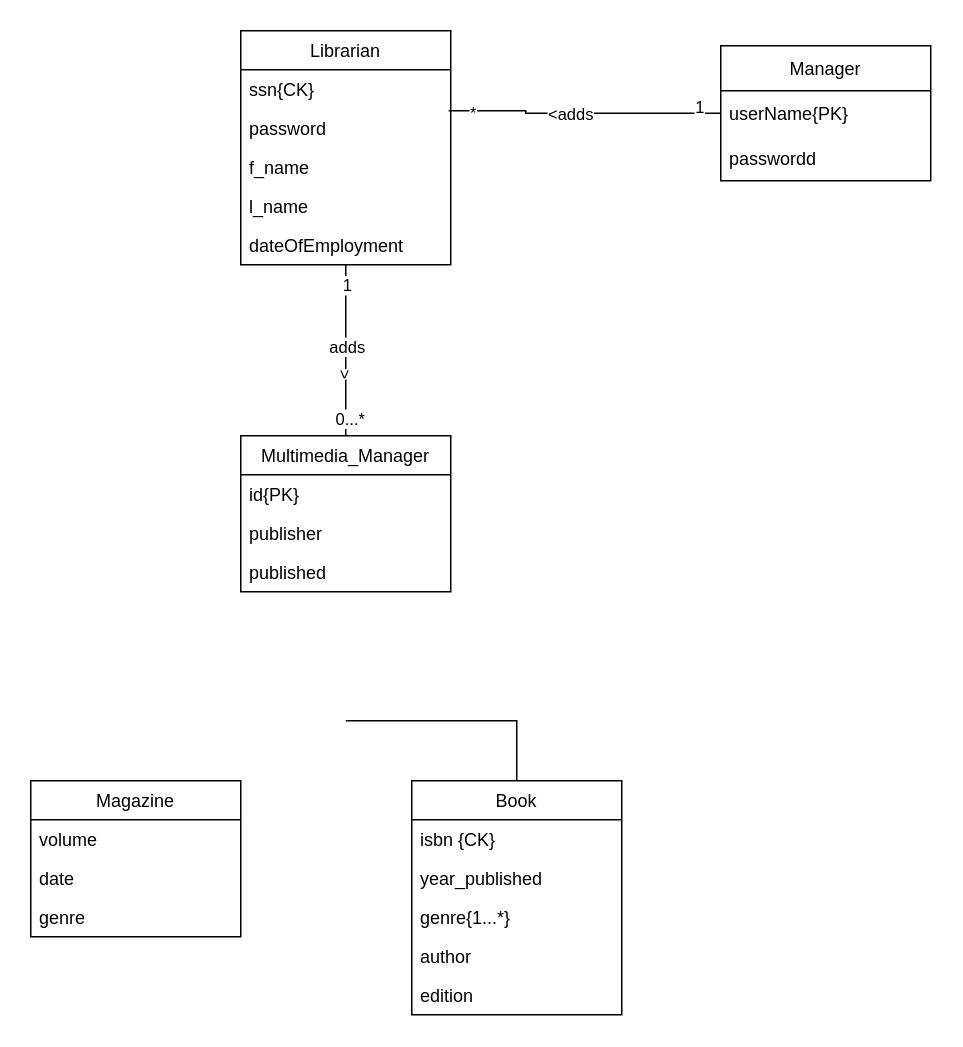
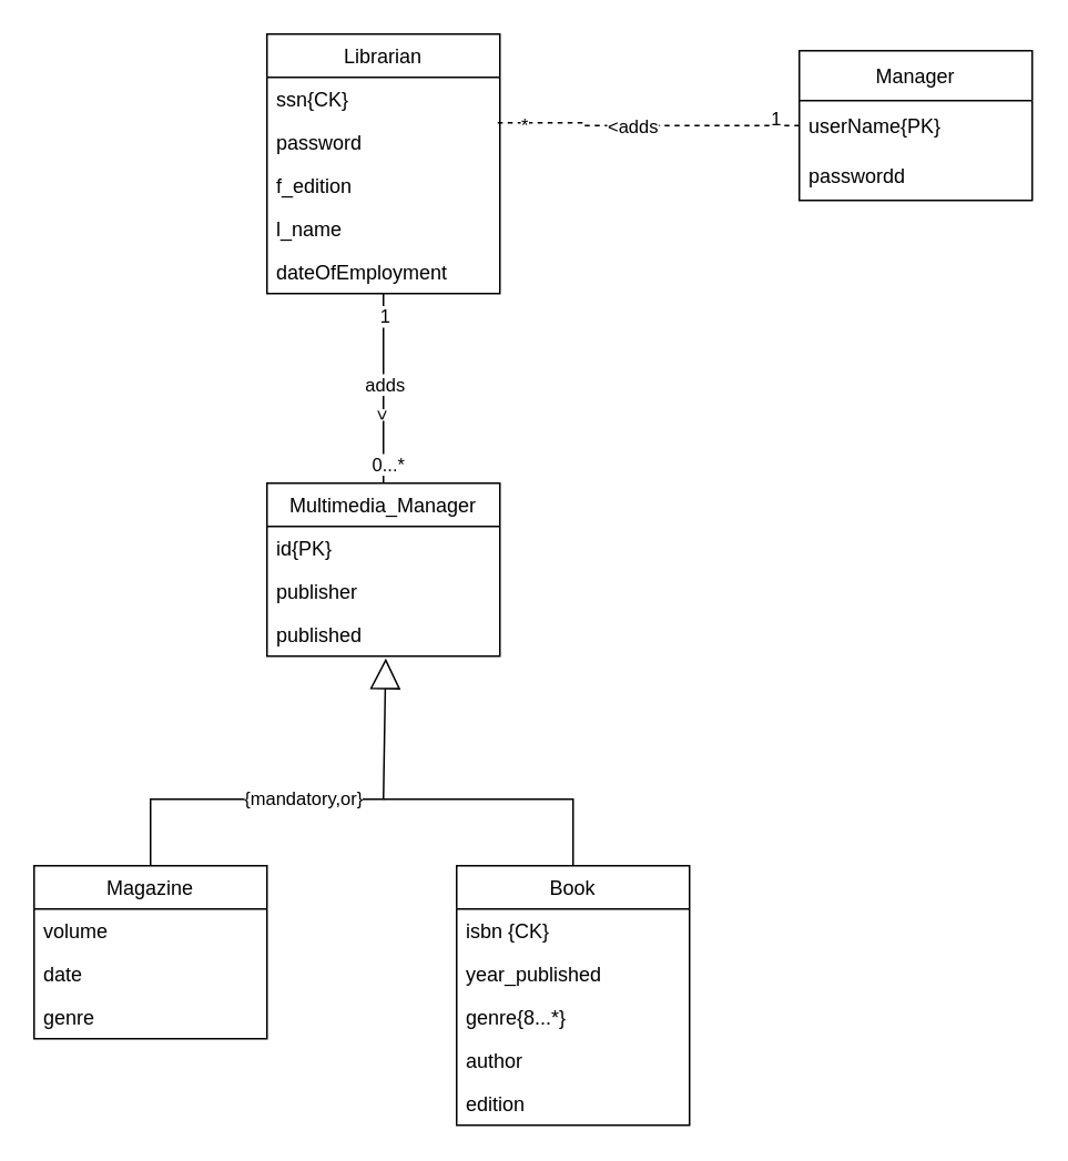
  <mxCell id="0" />
  <mxCell id="1" parent="0" />
  <mxCell id="2" value="Librarian" style="swimlane;fontStyle=0;childLayout=stackLayout;horizontal=1;startSize=26;fillColor=none;horizontalStack=0;resizeParent=1;resizeParentMax=0;resizeLast=0;collapsible=1;marginBottom=0;" parent="1" vertex="1"><mxGeometry x="160" y="20" width="140" height="156" as="geometry" /></mxCell>
  <mxCell id="3" value="ssn{CK}" style="text;strokeColor=none;fillColor=none;align=left;verticalAlign=top;spacingLeft=4;spacingRight=4;overflow=hidden;rotatable=0;points=[[0,0.5],[1,0.5]];portConstraint=eastwest;" parent="2" vertex="1"><mxGeometry y="26" width="140" height="26" as="geometry" /></mxCell>
  <mxCell id="4" value="password" style="text;strokeColor=none;fillColor=none;align=left;verticalAlign=top;spacingLeft=4;spacingRight=4;overflow=hidden;rotatable=0;points=[[0,0.5],[1,0.5]];portConstraint=eastwest;" parent="2" vertex="1"><mxGeometry y="52" width="140" height="26" as="geometry" /></mxCell>
- <mxCell id="5" value="f_name" style="text;strokeColor=none;fillColor=none;align=left;verticalAlign=top;spacingLeft=4;spacingRight=4;overflow=hidden;rotatable=0;points=[[0,0.5],[1,0.5]];portConstraint=eastwest;" parent="2" vertex="1"><mxGeometry y="78" width="140" height="26" as="geometry" /></mxCell>
+ <mxCell id="5" value="f_edition" style="text;strokeColor=none;fillColor=none;align=left;verticalAlign=top;spacingLeft=4;spacingRight=4;overflow=hidden;rotatable=0;points=[[0,0.5],[1,0.5]];portConstraint=eastwest;" parent="2" vertex="1"><mxGeometry y="78" width="140" height="26" as="geometry" /></mxCell>
  <mxCell id="6" value="l_name" style="text;strokeColor=none;fillColor=none;align=left;verticalAlign=top;spacingLeft=4;spacingRight=4;overflow=hidden;rotatable=0;points=[[0,0.5],[1,0.5]];portConstraint=eastwest;" parent="2" vertex="1"><mxGeometry y="104" width="140" height="26" as="geometry" /></mxCell>
  <mxCell id="7" value="dateOfEmployment" style="text;strokeColor=none;fillColor=none;align=left;verticalAlign=top;spacingLeft=4;spacingRight=4;overflow=hidden;rotatable=0;points=[[0,0.5],[1,0.5]];portConstraint=eastwest;" parent="2" vertex="1"><mxGeometry y="130" width="140" height="26" as="geometry" /></mxCell>
  <mxCell id="8" value="Multimedia_Manager" style="swimlane;fontStyle=0;childLayout=stackLayout;horizontal=1;startSize=26;fillColor=none;horizontalStack=0;resizeParent=1;resizeParentMax=0;resizeLast=0;collapsible=1;marginBottom=0;" parent="1" vertex="1"><mxGeometry x="160" y="290" width="140" height="104" as="geometry" /></mxCell>
  <mxCell id="9" value="id{PK}" style="text;strokeColor=none;fillColor=none;align=left;verticalAlign=top;spacingLeft=4;spacingRight=4;overflow=hidden;rotatable=0;points=[[0,0.5],[1,0.5]];portConstraint=eastwest;" parent="8" vertex="1"><mxGeometry y="26" width="140" height="26" as="geometry" /></mxCell>
  <mxCell id="10" value="publisher" style="text;strokeColor=none;fillColor=none;align=left;verticalAlign=top;spacingLeft=4;spacingRight=4;overflow=hidden;rotatable=0;points=[[0,0.5],[1,0.5]];portConstraint=eastwest;" parent="8" vertex="1"><mxGeometry y="52" width="140" height="26" as="geometry" /></mxCell>
  <mxCell id="11" value="published" style="text;strokeColor=none;fillColor=none;align=left;verticalAlign=top;spacingLeft=4;spacingRight=4;overflow=hidden;rotatable=0;points=[[0,0.5],[1,0.5]];portConstraint=eastwest;" parent="8" vertex="1"><mxGeometry y="78" width="140" height="26" as="geometry" /></mxCell>
  <mxCell id="12" value="Magazine" style="swimlane;fontStyle=0;childLayout=stackLayout;horizontal=1;startSize=26;fillColor=none;horizontalStack=0;resizeParent=1;resizeParentMax=0;resizeLast=0;collapsible=1;marginBottom=0;" parent="1" vertex="1"><mxGeometry x="20" y="520" width="140" height="104" as="geometry" /></mxCell>
  <mxCell id="13" value="volume" style="text;strokeColor=none;fillColor=none;align=left;verticalAlign=top;spacingLeft=4;spacingRight=4;overflow=hidden;rotatable=0;points=[[0,0.5],[1,0.5]];portConstraint=eastwest;" parent="12" vertex="1"><mxGeometry y="26" width="140" height="26" as="geometry" /></mxCell>
  <mxCell id="14" value="date" style="text;strokeColor=none;fillColor=none;align=left;verticalAlign=top;spacingLeft=4;spacingRight=4;overflow=hidden;rotatable=0;points=[[0,0.5],[1,0.5]];portConstraint=eastwest;" parent="12" vertex="1"><mxGeometry y="52" width="140" height="26" as="geometry" /></mxCell>
  <mxCell id="15" value="genre" style="text;strokeColor=none;fillColor=none;align=left;verticalAlign=top;spacingLeft=4;spacingRight=4;overflow=hidden;rotatable=0;points=[[0,0.5],[1,0.5]];portConstraint=eastwest;" parent="12" vertex="1"><mxGeometry y="78" width="140" height="26" as="geometry" /></mxCell>
  <mxCell id="16" value="Book" style="swimlane;fontStyle=0;childLayout=stackLayout;horizontal=1;startSize=26;fillColor=none;horizontalStack=0;resizeParent=1;resizeParentMax=0;resizeLast=0;collapsible=1;marginBottom=0;" parent="1" vertex="1"><mxGeometry x="274" y="520" width="140" height="156" as="geometry" /></mxCell>
  <mxCell id="17" value="isbn {CK}" style="text;strokeColor=none;fillColor=none;align=left;verticalAlign=top;spacingLeft=4;spacingRight=4;overflow=hidden;rotatable=0;points=[[0,0.5],[1,0.5]];portConstraint=eastwest;" parent="16" vertex="1"><mxGeometry y="26" width="140" height="26" as="geometry" /></mxCell>
  <mxCell id="18" value="year_published" style="text;strokeColor=none;fillColor=none;align=left;verticalAlign=top;spacingLeft=4;spacingRight=4;overflow=hidden;rotatable=0;points=[[0,0.5],[1,0.5]];portConstraint=eastwest;" parent="16" vertex="1"><mxGeometry y="52" width="140" height="26" as="geometry" /></mxCell>
- <mxCell id="19" value="genre{1...*}" style="text;strokeColor=none;fillColor=none;align=left;verticalAlign=top;spacingLeft=4;spacingRight=4;overflow=hidden;rotatable=0;points=[[0,0.5],[1,0.5]];portConstraint=eastwest;" parent="16" vertex="1"><mxGeometry y="78" width="140" height="26" as="geometry" /></mxCell>
+ <mxCell id="19" value="genre{8...*}" style="text;strokeColor=none;fillColor=none;align=left;verticalAlign=top;spacingLeft=4;spacingRight=4;overflow=hidden;rotatable=0;points=[[0,0.5],[1,0.5]];portConstraint=eastwest;" parent="16" vertex="1"><mxGeometry y="78" width="140" height="26" as="geometry" /></mxCell>
  <mxCell id="20" value="author" style="text;strokeColor=none;fillColor=none;align=left;verticalAlign=top;spacingLeft=4;spacingRight=4;overflow=hidden;rotatable=0;points=[[0,0.5],[1,0.5]];portConstraint=eastwest;" parent="16" vertex="1"><mxGeometry y="104" width="140" height="26" as="geometry" /></mxCell>
  <mxCell id="21" value="edition" style="text;strokeColor=none;fillColor=none;align=left;verticalAlign=top;spacingLeft=4;spacingRight=4;overflow=hidden;rotatable=0;points=[[0,0.5],[1,0.5]];portConstraint=eastwest;" parent="16" vertex="1"><mxGeometry y="130" width="140" height="26" as="geometry" /></mxCell>
  <mxCell id="22" value="" style="endArrow=none;html=1;rounded=0;entryX=0.5;entryY=1;entryDx=0;entryDy=0;exitX=0.5;exitY=0;exitDx=0;exitDy=0;" parent="1" source="8" target="2" edge="1"><mxGeometry width="50" height="50" relative="1" as="geometry"><mxPoint x="310" y="300" as="sourcePoint" /><mxPoint x="360" y="250" as="targetPoint" /></mxGeometry></mxCell>
  <mxCell id="23" value="adds" style="edgeLabel;html=1;align=center;verticalAlign=middle;resizable=0;points=[];" parent="22" vertex="1" connectable="0"><mxGeometry x="-0.228" y="3" relative="1" as="geometry"><mxPoint x="3" y="-16" as="offset" /></mxGeometry></mxCell>
  <mxCell id="24" value="&amp;gt;" style="edgeLabel;html=1;align=center;verticalAlign=middle;resizable=0;points=[];rotation=90;" parent="22" vertex="1" connectable="0"><mxGeometry x="-0.263" y="-1" relative="1" as="geometry"><mxPoint as="offset" /></mxGeometry></mxCell>
  <mxCell id="25" value="1" style="edgeLabel;html=1;align=center;verticalAlign=middle;resizable=0;points=[];" parent="22" vertex="1" connectable="0"><mxGeometry x="0.772" relative="1" as="geometry"><mxPoint as="offset" /></mxGeometry></mxCell>
  <mxCell id="26" value="0...*" style="edgeLabel;html=1;align=center;verticalAlign=middle;resizable=0;points=[];" parent="22" vertex="1" connectable="0"><mxGeometry x="-0.789" y="-2" relative="1" as="geometry"><mxPoint as="offset" /></mxGeometry></mxCell>
+ <mxCell id="27" value="{mandatory,or}" style="endArrow=block;endSize=16;endFill=0;html=1;rounded=0;entryX=0.51;entryY=1.051;entryDx=0;entryDy=0;entryPerimeter=0;exitX=0.5;exitY=0;exitDx=0;exitDy=0;" parent="1" source="12" target="11" edge="1"><mxGeometry width="160" relative="1" as="geometry"><mxPoint x="250" y="480" as="sourcePoint" /><mxPoint x="410" y="480" as="targetPoint" /><Array as="points"><mxPoint x="90" y="480" /><mxPoint x="230" y="480" /></Array></mxGeometry></mxCell>
  <mxCell id="28" value="" style="endArrow=none;html=1;rounded=0;exitX=0.5;exitY=0;exitDx=0;exitDy=0;" parent="1" source="16" edge="1"><mxGeometry width="50" height="50" relative="1" as="geometry"><mxPoint x="310" y="500" as="sourcePoint" /><mxPoint x="230" y="480" as="targetPoint" /><Array as="points"><mxPoint x="344" y="480" /></Array></mxGeometry></mxCell>
  <mxCell id="29" value="Manager" style="swimlane;fontStyle=0;childLayout=stackLayout;horizontal=1;startSize=30;horizontalStack=0;resizeParent=1;resizeParentMax=0;resizeLast=0;collapsible=1;marginBottom=0;" vertex="1" parent="1"><mxGeometry x="480" y="30" width="140" height="90" as="geometry" /></mxCell>
  <mxCell id="30" value="userName{PK}" style="text;strokeColor=none;fillColor=none;align=left;verticalAlign=middle;spacingLeft=4;spacingRight=4;overflow=hidden;points=[[0,0.5],[1,0.5]];portConstraint=eastwest;rotatable=0;" vertex="1" parent="29"><mxGeometry y="30" width="140" height="30" as="geometry" /></mxCell>
  <mxCell id="31" value="passwordd" style="text;strokeColor=none;fillColor=none;align=left;verticalAlign=middle;spacingLeft=4;spacingRight=4;overflow=hidden;points=[[0,0.5],[1,0.5]];portConstraint=eastwest;rotatable=0;" vertex="1" parent="29"><mxGeometry y="60" width="140" height="30" as="geometry" /></mxCell>
- <mxCell id="32" style="edgeStyle=orthogonalEdgeStyle;rounded=0;orthogonalLoop=1;jettySize=auto;html=1;exitX=0;exitY=0.5;exitDx=0;exitDy=0;entryX=0.99;entryY=0.051;entryDx=0;entryDy=0;entryPerimeter=0;endArrow=none;endFill=0;" edge="1" parent="1" source="30" target="4"><mxGeometry relative="1" as="geometry"><Array as="points"><mxPoint x="350" y="75" /><mxPoint x="350" y="73" /></Array></mxGeometry></mxCell>
+ <mxCell id="32" style="edgeStyle=orthogonalEdgeStyle;rounded=0;orthogonalLoop=1;jettySize=auto;html=1;exitX=0;exitY=0.5;exitDx=0;exitDy=0;entryX=0.99;entryY=0.051;entryDx=0;entryDy=0;entryPerimeter=0;endArrow=none;endFill=0;dashed=1;" edge="1" parent="1" source="30" target="4"><mxGeometry relative="1" as="geometry"><Array as="points"><mxPoint x="350" y="75" /><mxPoint x="350" y="73" /></Array></mxGeometry></mxCell>
  <mxCell id="33" value="&amp;lt;adds" style="edgeLabel;html=1;align=center;verticalAlign=middle;resizable=0;points=[];" vertex="1" connectable="0" parent="32"><mxGeometry x="0.107" relative="1" as="geometry"><mxPoint as="offset" /></mxGeometry></mxCell>
  <mxCell id="34" value="1" style="edgeLabel;html=1;align=center;verticalAlign=middle;resizable=0;points=[];" vertex="1" connectable="0" parent="32"><mxGeometry x="-0.833" y="-5" relative="1" as="geometry"><mxPoint as="offset" /></mxGeometry></mxCell>
  <mxCell id="35" value="*" style="edgeLabel;html=1;align=center;verticalAlign=middle;resizable=0;points=[];" vertex="1" connectable="0" parent="32"><mxGeometry x="0.825" y="1" relative="1" as="geometry"><mxPoint as="offset" /></mxGeometry></mxCell>
